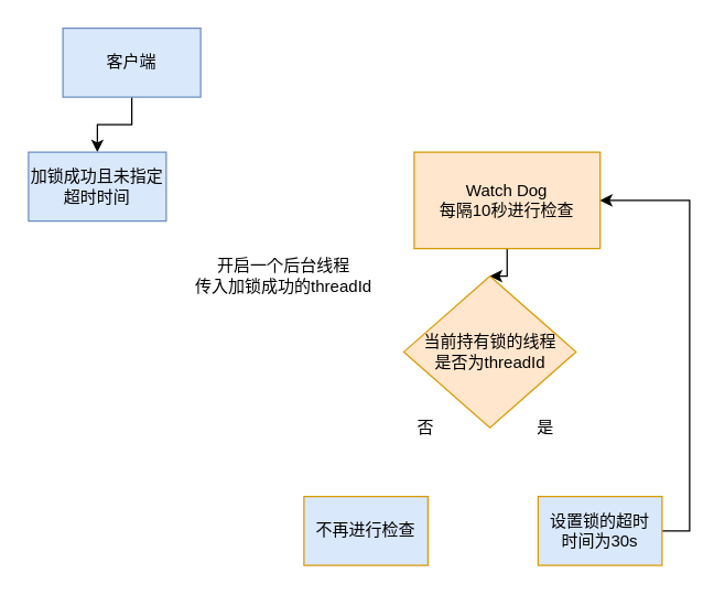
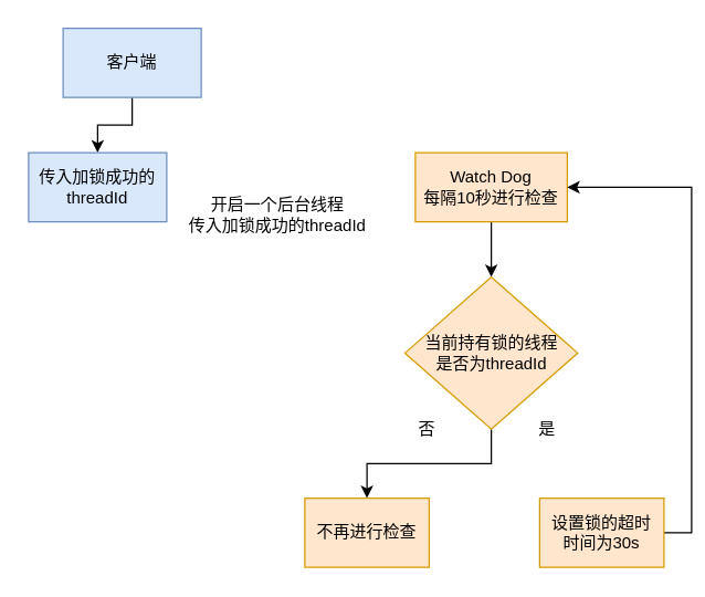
  <mxCell id="0" />
  <mxCell id="1" parent="0" />
  <mxCell id="2" style="edgeStyle=orthogonalEdgeStyle;rounded=0;orthogonalLoop=1;jettySize=auto;html=1;exitX=0.5;exitY=1;exitDx=0;exitDy=0;entryX=0.5;entryY=0;entryDx=0;entryDy=0;" edge="1" parent="1" source="3" target="4"><mxGeometry relative="1" as="geometry" /></mxCell>
  <mxCell id="3" value="客户端" style="rounded=0;whiteSpace=wrap;html=1;fillColor=#dae8fc;strokeColor=#6c8ebf;" vertex="1" parent="1"><mxGeometry x="45" y="20" width="100" height="50" as="geometry" /></mxCell>
- <mxCell id="4" value="加锁成功且未指定超时时间" style="rounded=0;whiteSpace=wrap;html=1;fillColor=#dae8fc;strokeColor=#6c8ebf;" vertex="1" parent="1"><mxGeometry x="20" y="110" width="100" height="50" as="geometry" /></mxCell>
+ <mxCell id="4" value="传入加锁成功的threadId" style="rounded=0;whiteSpace=wrap;html=1;fillColor=#dae8fc;strokeColor=#6c8ebf;" vertex="1" parent="1"><mxGeometry x="20" y="110" width="100" height="50" as="geometry" /></mxCell>
  <mxCell id="5" style="edgeStyle=orthogonalEdgeStyle;rounded=0;orthogonalLoop=1;jettySize=auto;html=1;exitX=0.5;exitY=1;exitDx=0;exitDy=0;" edge="1" parent="1" source="6" target="8"><mxGeometry relative="1" as="geometry" /></mxCell>
- <mxCell id="6" value="Watch Dog&lt;br&gt;每隔10秒进行检查" style="rounded=0;whiteSpace=wrap;html=1;fillColor=#ffe6cc;strokeColor=#d79b00;" vertex="1" parent="1"><mxGeometry x="300" y="110" width="135" height="70" as="geometry" /></mxCell>
+ <mxCell id="6" value="Watch Dog&lt;br&gt;每隔10秒进行检查" style="rounded=0;whiteSpace=wrap;html=1;fillColor=#ffe6cc;strokeColor=#d79b00;" vertex="1" parent="1"><mxGeometry x="300" y="110" width="110" height="50" as="geometry" /></mxCell>
+ <mxCell id="7" style="edgeStyle=orthogonalEdgeStyle;rounded=0;orthogonalLoop=1;jettySize=auto;html=1;exitX=0.5;exitY=1;exitDx=0;exitDy=0;entryX=0.5;entryY=0;entryDx=0;entryDy=0;" edge="1" parent="1" source="8" target="10"><mxGeometry relative="1" as="geometry" /></mxCell>
  <mxCell id="8" value="当前持有锁的线程&lt;br&gt;是否为threadId" style="rhombus;whiteSpace=wrap;html=1;fillColor=#ffe6cc;strokeColor=#d79b00;" vertex="1" parent="1"><mxGeometry x="292.5" y="200" width="125" height="110" as="geometry" /></mxCell>
- <mxCell id="9" value="&lt;span&gt;开启一个&lt;/span&gt;&lt;span&gt;后台线程&lt;br&gt;传入加锁成功的threadId&lt;br&gt;&lt;/span&gt;" style="text;html=1;align=center;verticalAlign=middle;resizable=0;points=[];autosize=1;strokeColor=none;fillColor=none;" vertex="1" parent="1"><mxGeometry x="135" y="185" width="140" height="30" as="geometry" /></mxCell>
- <mxCell id="10" value="不再进行检查" style="rounded=0;whiteSpace=wrap;html=1;fillColor=#dae8fc;strokeColor=#d79b00;" vertex="1" parent="1"><mxGeometry x="220" y="360" width="90" height="50" as="geometry" /></mxCell>
+ <mxCell id="9" value="&lt;span&gt;开启一个&lt;/span&gt;&lt;span&gt;后台线程&lt;br&gt;传入加锁成功的threadId&lt;br&gt;&lt;/span&gt;" style="text;html=1;align=center;verticalAlign=middle;resizable=0;points=[];autosize=1;strokeColor=none;fillColor=none;" vertex="1" parent="1"><mxGeometry x="130" y="140" width="140" height="30" as="geometry" /></mxCell>
+ <mxCell id="10" value="不再进行检查" style="rounded=0;whiteSpace=wrap;html=1;fillColor=#ffe6cc;strokeColor=#d79b00;" vertex="1" parent="1"><mxGeometry x="220" y="360" width="90" height="50" as="geometry" /></mxCell>
  <mxCell id="11" style="edgeStyle=orthogonalEdgeStyle;rounded=0;orthogonalLoop=1;jettySize=auto;html=1;exitX=1;exitY=0.5;exitDx=0;exitDy=0;entryX=1;entryY=0.5;entryDx=0;entryDy=0;" edge="1" parent="1" source="12" target="6"><mxGeometry relative="1" as="geometry" /></mxCell>
- <mxCell id="12" value="设置锁的超时&lt;br&gt;时间为30s" style="rounded=0;whiteSpace=wrap;html=1;fillColor=#dae8fc;strokeColor=#d79b00;" vertex="1" parent="1"><mxGeometry x="390" y="360" width="90" height="50" as="geometry" /></mxCell>
+ <mxCell id="12" value="设置锁的超时&lt;br&gt;时间为30s" style="rounded=0;whiteSpace=wrap;html=1;fillColor=#ffe6cc;strokeColor=#d79b00;" vertex="1" parent="1"><mxGeometry x="390" y="360" width="90" height="50" as="geometry" /></mxCell>
  <mxCell id="13" value="否" style="text;html=1;align=center;verticalAlign=middle;resizable=0;points=[];autosize=1;strokeColor=none;fillColor=none;" vertex="1" parent="1"><mxGeometry x="292.5" y="300" width="30" height="20" as="geometry" /></mxCell>
  <mxCell id="14" value="是" style="text;html=1;align=center;verticalAlign=middle;resizable=0;points=[];autosize=1;strokeColor=none;fillColor=none;" vertex="1" parent="1"><mxGeometry x="380" y="300" width="30" height="20" as="geometry" /></mxCell>
